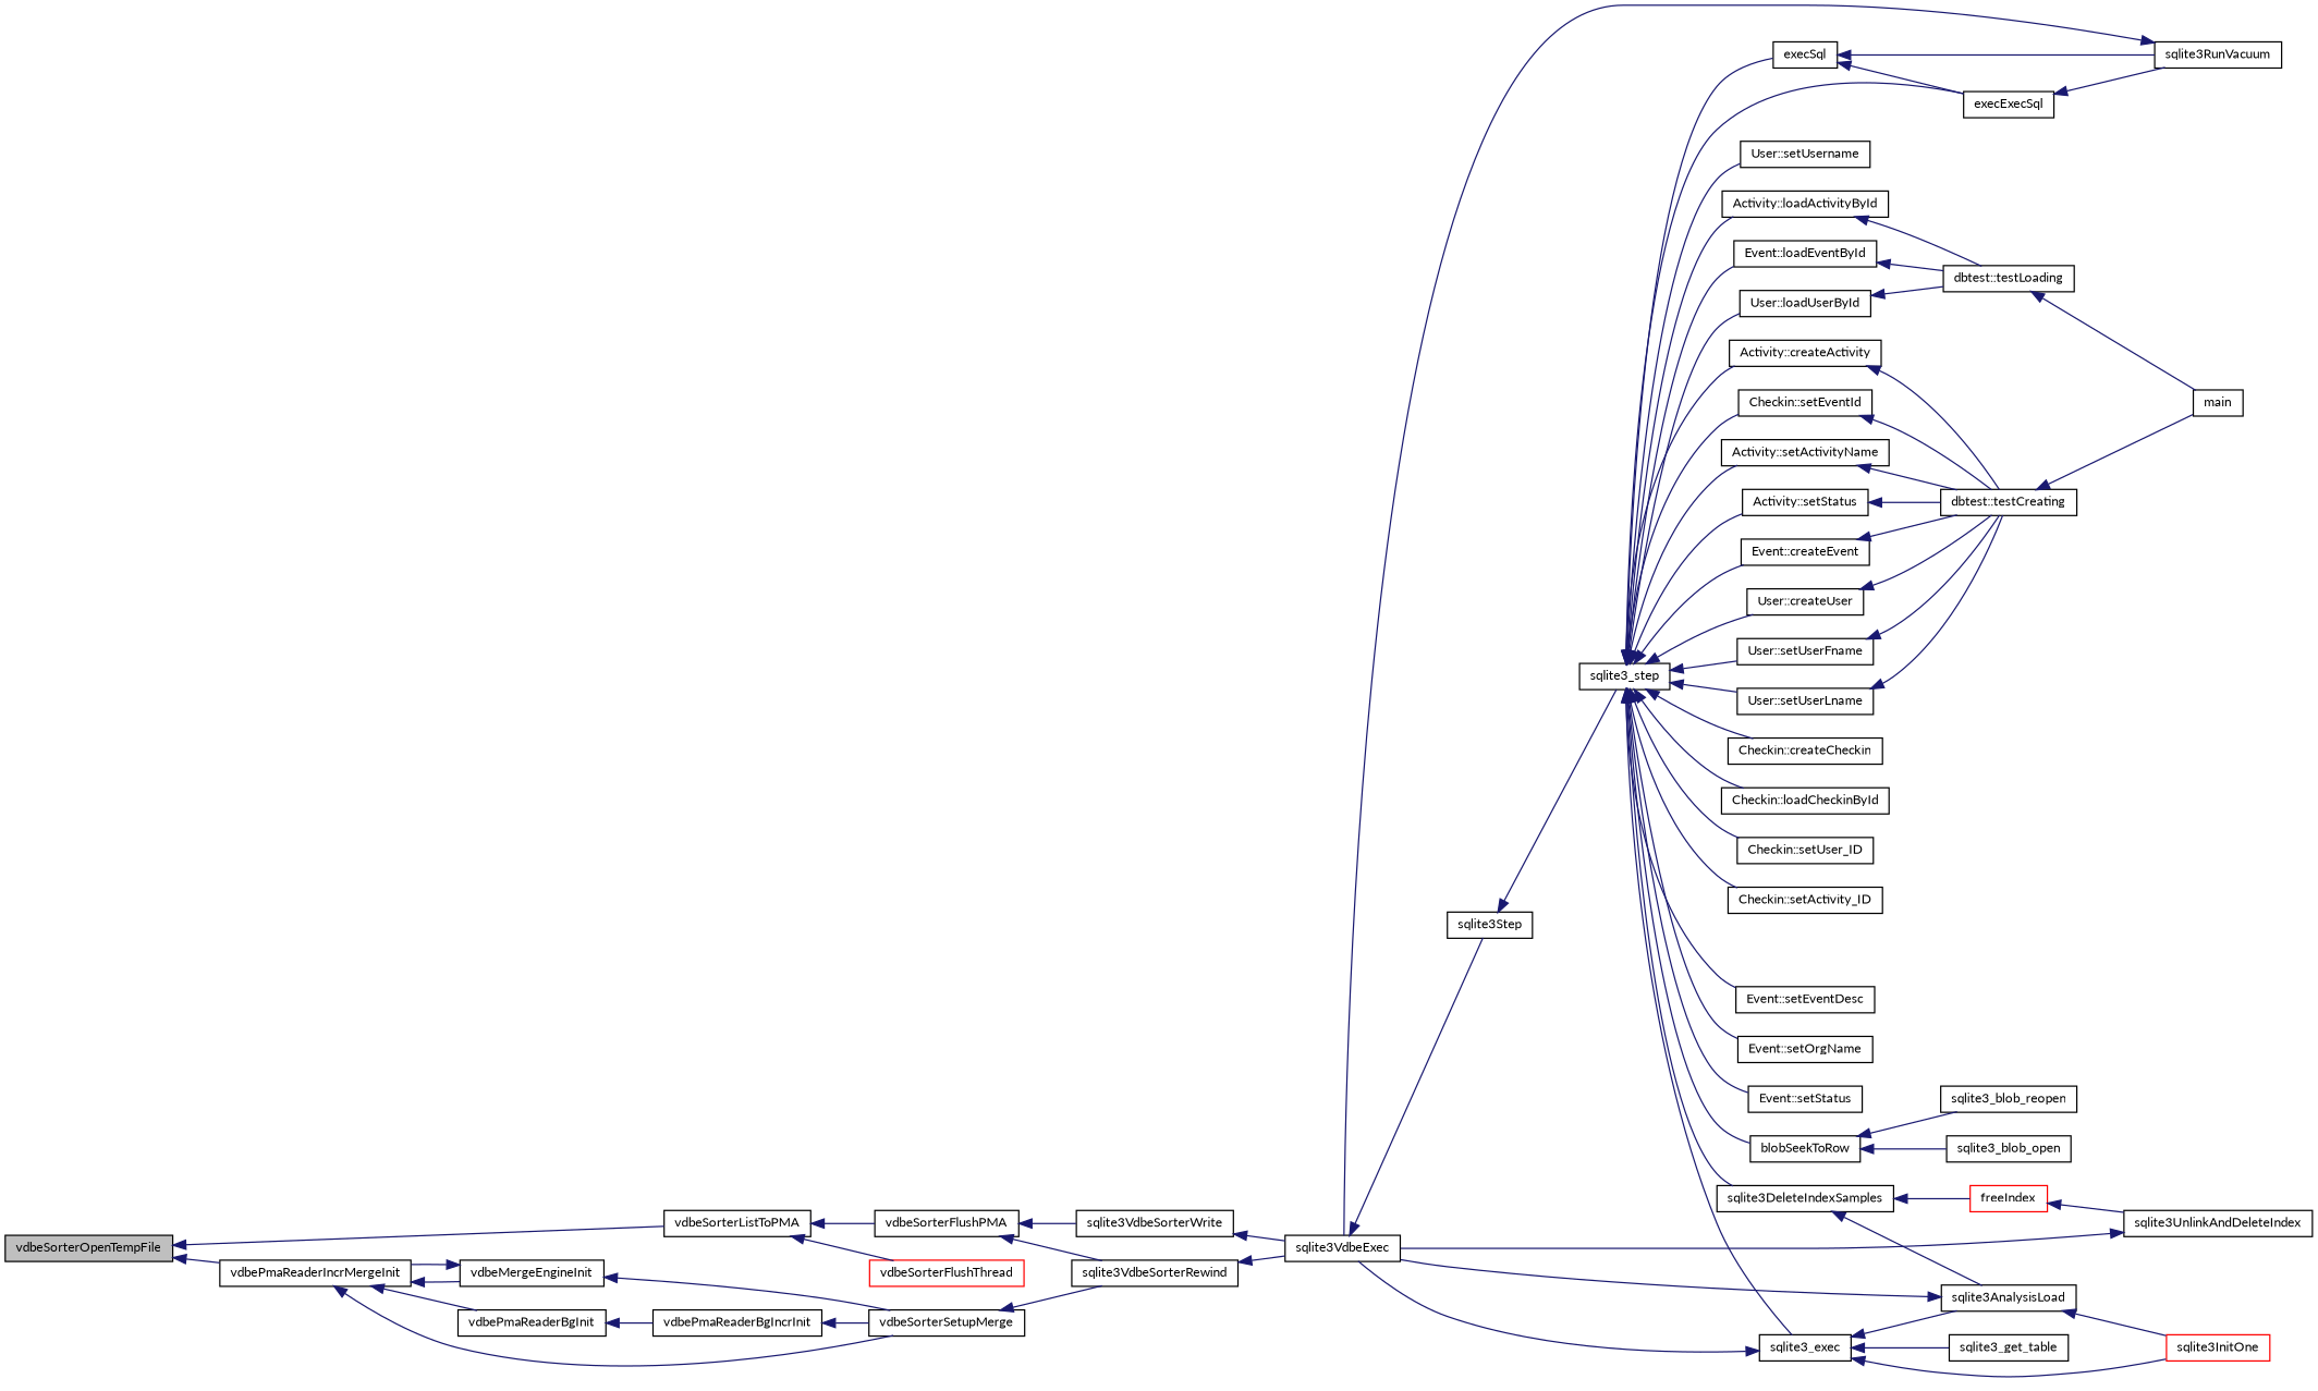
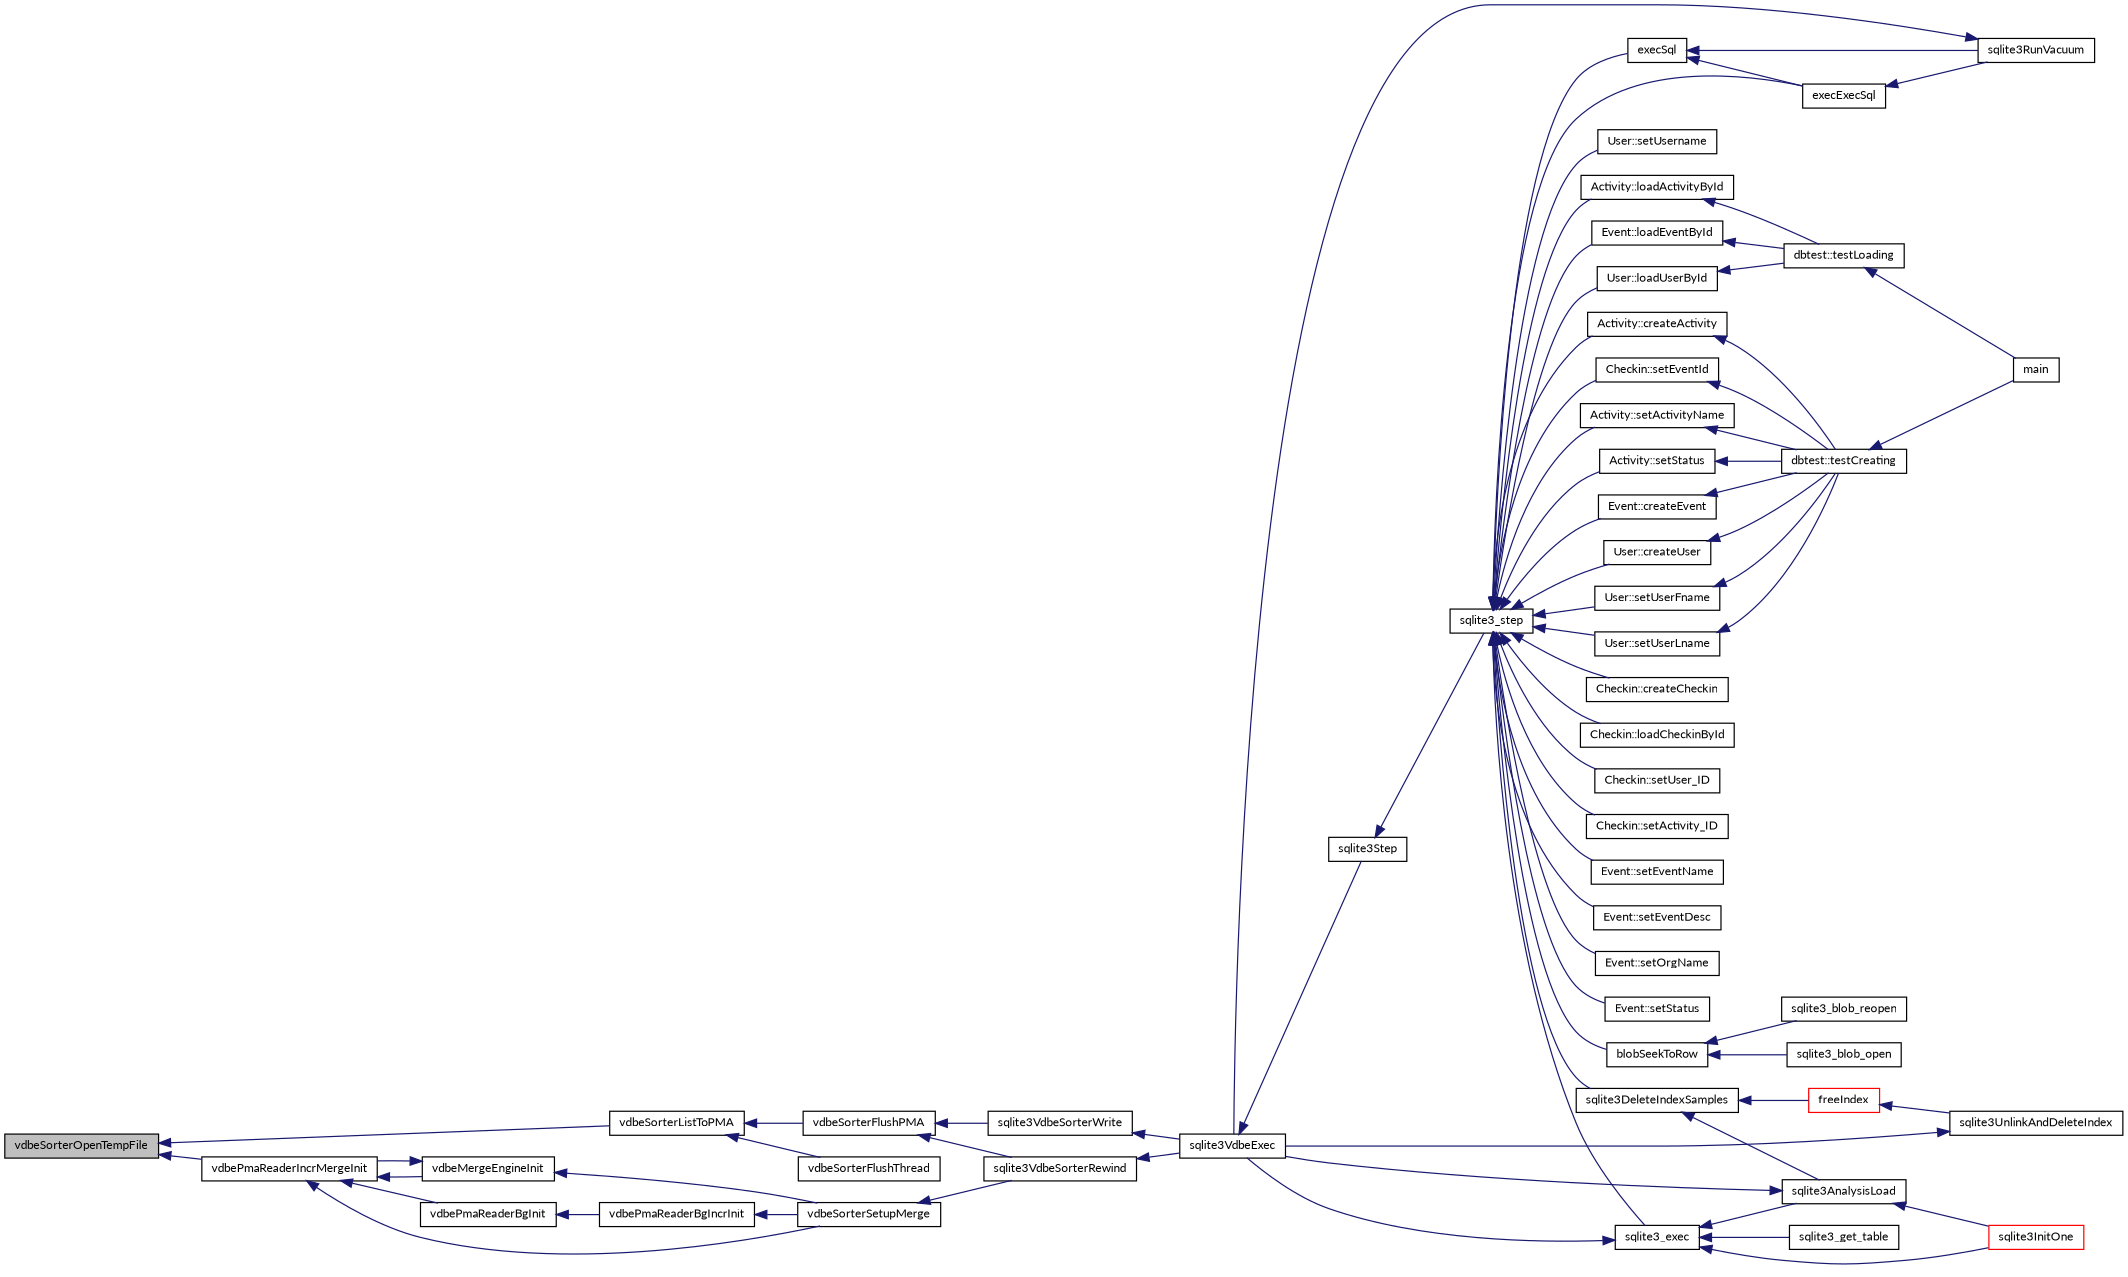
  digraph {
    fontname=Lato
    rankdir=LR
    node [color=black fillcolor=white fontname=Lato fontsize=10 shape=record style=filled]
    edge [color=midnightblue dir=back fontname=Lato fontsize=10 labelfontname=FreeSans labelfontsize=10 style=solid]
    n1 [fillcolor=grey75 fontcolor=black height=0.2 label=vdbeSorterOpenTempFile width=0.4]
    n2 [height=0.2 label=vdbeSorterListToPMA width=0.4]
    n3 [height=0.2 label=vdbePmaReaderIncrMergeInit width=0.4]
-   n4 [color=red height=0.2 label=vdbeSorterFlushThread width=0.4]
+   n4 [height=0.2 label=vdbeSorterFlushThread width=0.4]
    n5 [height=0.2 label=vdbeSorterFlushPMA width=0.4]
    n6 [height=0.2 label=vdbeMergeEngineInit width=0.4]
    n7 [height=0.2 label=vdbeSorterSetupMerge width=0.4]
    n8 [height=0.2 label=vdbePmaReaderBgInit width=0.4]
    n9 [height=0.2 label=sqlite3VdbeSorterWrite width=0.4]
    n10 [height=0.2 label=sqlite3VdbeSorterRewind width=0.4]
    n11 [height=0.2 label=sqlite3VdbeExec width=0.4]
    n12 [height=0.2 label=sqlite3Step width=0.4]
    n13 [height=0.2 label=sqlite3_step width=0.4]
    n14 [height=0.2 label="Activity::createActivity" width=0.4]
    n15 [height=0.2 label="Activity::loadActivityById" width=0.4]
    n16 [height=0.2 label="Checkin::setEventId" width=0.4]
    n17 [height=0.2 label="Activity::setActivityName" width=0.4]
    n18 [height=0.2 label="Activity::setStatus" width=0.4]
    n19 [height=0.2 label="Checkin::createCheckin" width=0.4]
    n20 [height=0.2 label="Checkin::loadCheckinById" width=0.4]
    n21 [height=0.2 label="Checkin::setUser_ID" width=0.4]
    n22 [height=0.2 label="Checkin::setActivity_ID" width=0.4]
    n23 [height=0.2 label="Event::createEvent" width=0.4]
    n24 [height=0.2 label="Event::loadEventById" width=0.4]
+   n25 [height=0.2 label="Event::setEventName" width=0.4]
    n26 [height=0.2 label="Event::setEventDesc" width=0.4]
    n27 [height=0.2 label="Event::setOrgName" width=0.4]
    n28 [height=0.2 label="Event::setStatus" width=0.4]
    n29 [height=0.2 label=blobSeekToRow width=0.4]
    n30 [height=0.2 label=sqlite3DeleteIndexSamples width=0.4]
    n31 [height=0.2 label=sqlite3_exec width=0.4]
    n32 [height=0.2 label=execSql width=0.4]
    n33 [height=0.2 label=execExecSql width=0.4]
    n34 [height=0.2 label="User::createUser" width=0.4]
    n35 [height=0.2 label="User::loadUserById" width=0.4]
    n36 [height=0.2 label="User::setUsername" width=0.4]
    n37 [height=0.2 label="User::setUserFname" width=0.4]
    n38 [height=0.2 label="User::setUserLname" width=0.4]
    n39 [height=0.2 label="dbtest::testCreating" width=0.4]
    n40 [height=0.2 label="dbtest::testLoading" width=0.4]
    n41 [height=0.2 label=sqlite3_blob_open width=0.4]
    n42 [height=0.2 label=sqlite3_blob_reopen width=0.4]
    n43 [height=0.2 label=sqlite3AnalysisLoad width=0.4]
    n44 [color=red height=0.2 label=freeIndex width=0.4]
    n45 [color=red height=0.2 label=sqlite3InitOne width=0.4]
    n46 [height=0.2 label=sqlite3_get_table width=0.4]
    n47 [height=0.2 label=sqlite3RunVacuum width=0.4]
    n48 [height=0.2 label=main width=0.4]
    n49 [height=0.2 label=sqlite3UnlinkAndDeleteIndex width=0.4]
    n50 [height=0.2 label=vdbePmaReaderBgIncrInit width=0.4]
    n1 -> n2
    n1 -> n3
    n2 -> n4
    n2 -> n5
    n3 -> n6
    n3 -> n7
    n3 -> n8
    n5 -> n9
    n5 -> n10
    n6 -> n3
    n6 -> n7
    n7 -> n10
    n8 -> n50
    n9 -> n11
    n10 -> n11
    n11 -> n12
    n12 -> n13
    n13 -> n14
    n13 -> n15
    n13 -> n16
    n13 -> n17
    n13 -> n18
    n13 -> n19
    n13 -> n20
    n13 -> n21
    n13 -> n22
    n13 -> n23
    n13 -> n24
+   n13 -> n25
    n13 -> n26
    n13 -> n27
    n13 -> n28
    n13 -> n29
    n13 -> n30
    n13 -> n31
    n13 -> n32
    n13 -> n33
    n13 -> n34
    n13 -> n35
    n13 -> n36
    n13 -> n37
    n13 -> n38
    n14 -> n39
    n15 -> n40
    n16 -> n39
    n17 -> n39
    n18 -> n39
    n23 -> n39
    n24 -> n40
    n29 -> n41
    n29 -> n42
    n30 -> n43
    n30 -> n44
    n31 -> n11
    n31 -> n43
    n31 -> n45
    n31 -> n46
    n32 -> n33
    n32 -> n47
    n33 -> n47
    n34 -> n39
    n35 -> n40
    n37 -> n39
    n38 -> n39
    n39 -> n48
    n40 -> n48
    n43 -> n11
    n43 -> n45
    n44 -> n49
    n47 -> n11
    n49 -> n11
    n50 -> n7
  }
